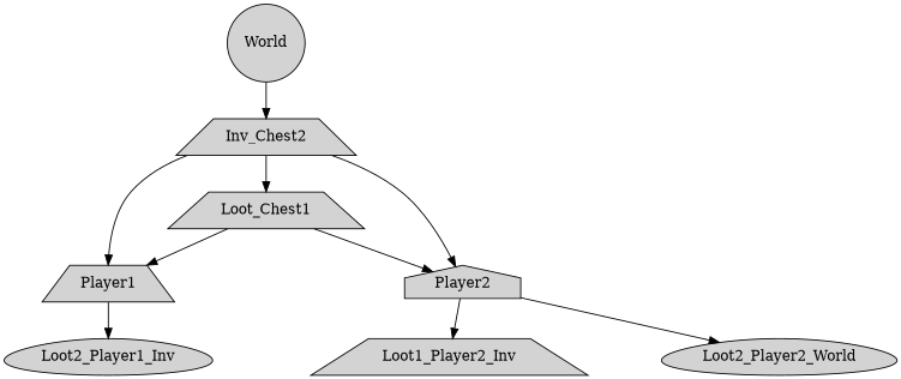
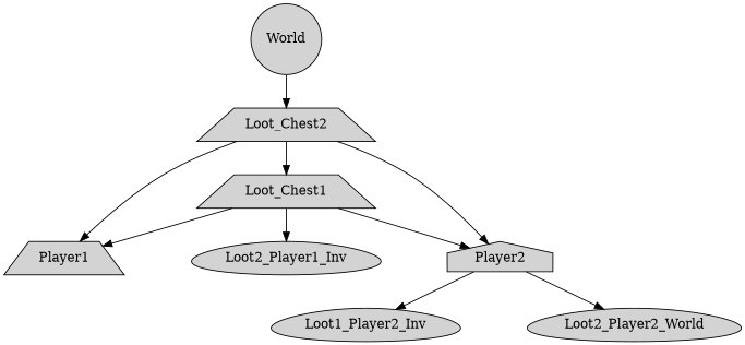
  digraph {
    nodesep=1
    splines=true
    node [nodesep=1 shape=trapezium splines=true style=filled]
    World [shape=circle]
-   Loot_Chest2 [label=Inv_Chest2]
+   Loot_Chest2
    Loot_Chest1
    Player1
    Player2 [shape=house]
    Loot2_Player1_Inv [shape=egg]
-   Loot1_Player2_Inv
+   Loot1_Player2_Inv [shape=egg]
    n8 [label=Loot2_Player2_World shape=egg]
    World -> Loot_Chest2
    Loot_Chest2 -> Loot_Chest1
    Loot_Chest2 -> Player1
    Loot_Chest2 -> Player2
    Loot_Chest1 -> Player1
    Loot_Chest1 -> Player2
-   Player1 -> Loot2_Player1_Inv
+   Loot_Chest1 -> Loot2_Player1_Inv
    Player2 -> Loot1_Player2_Inv
    Player2 -> n8
  }
